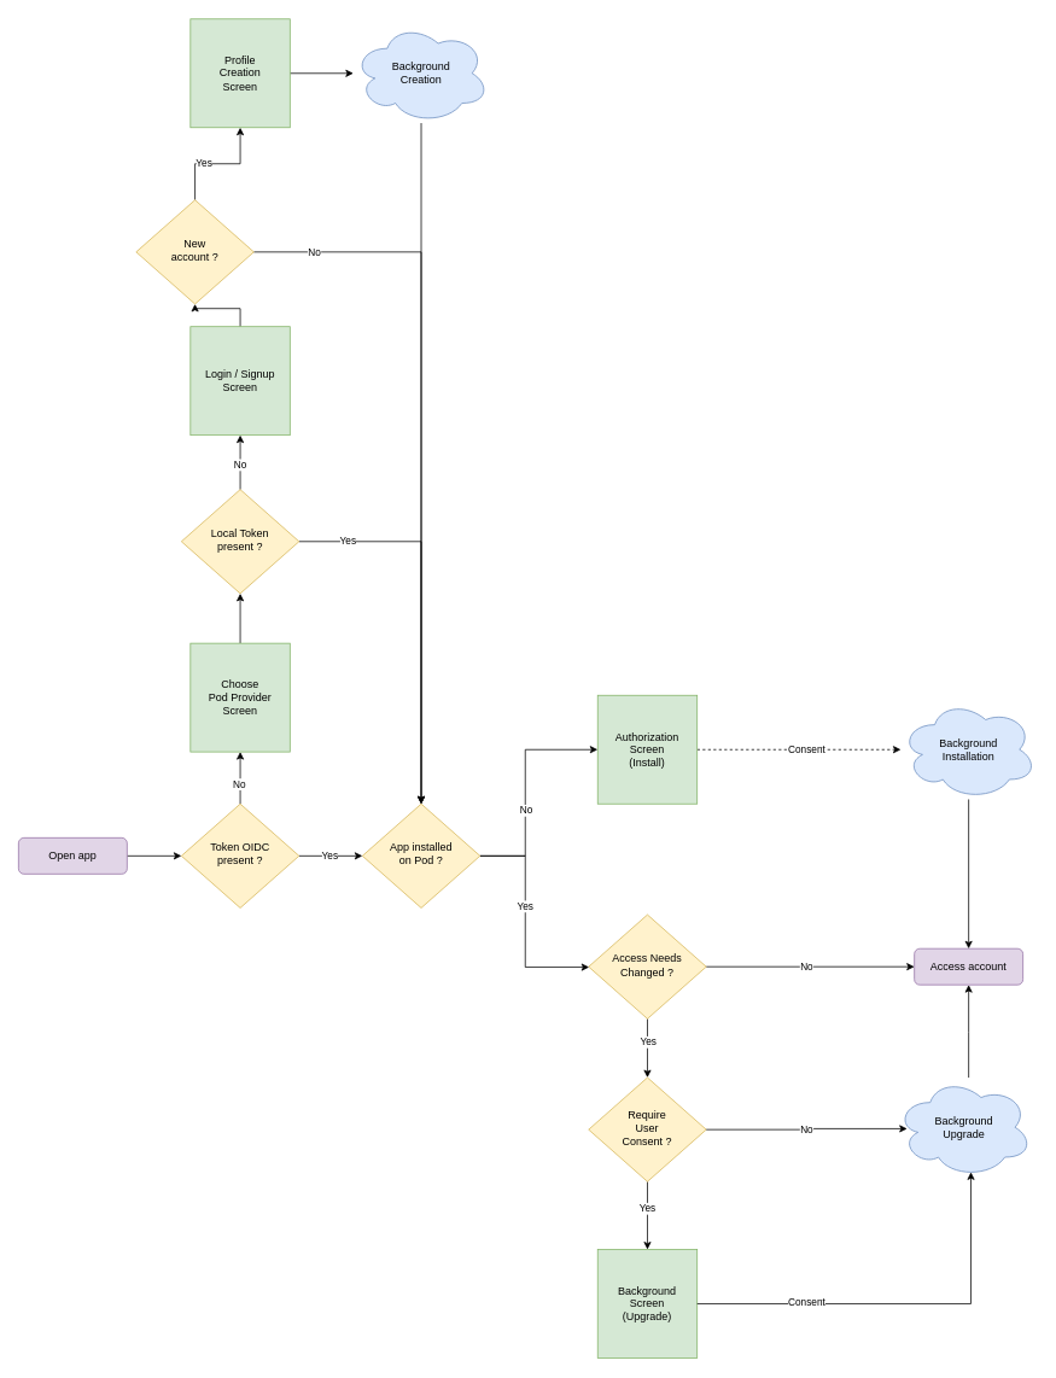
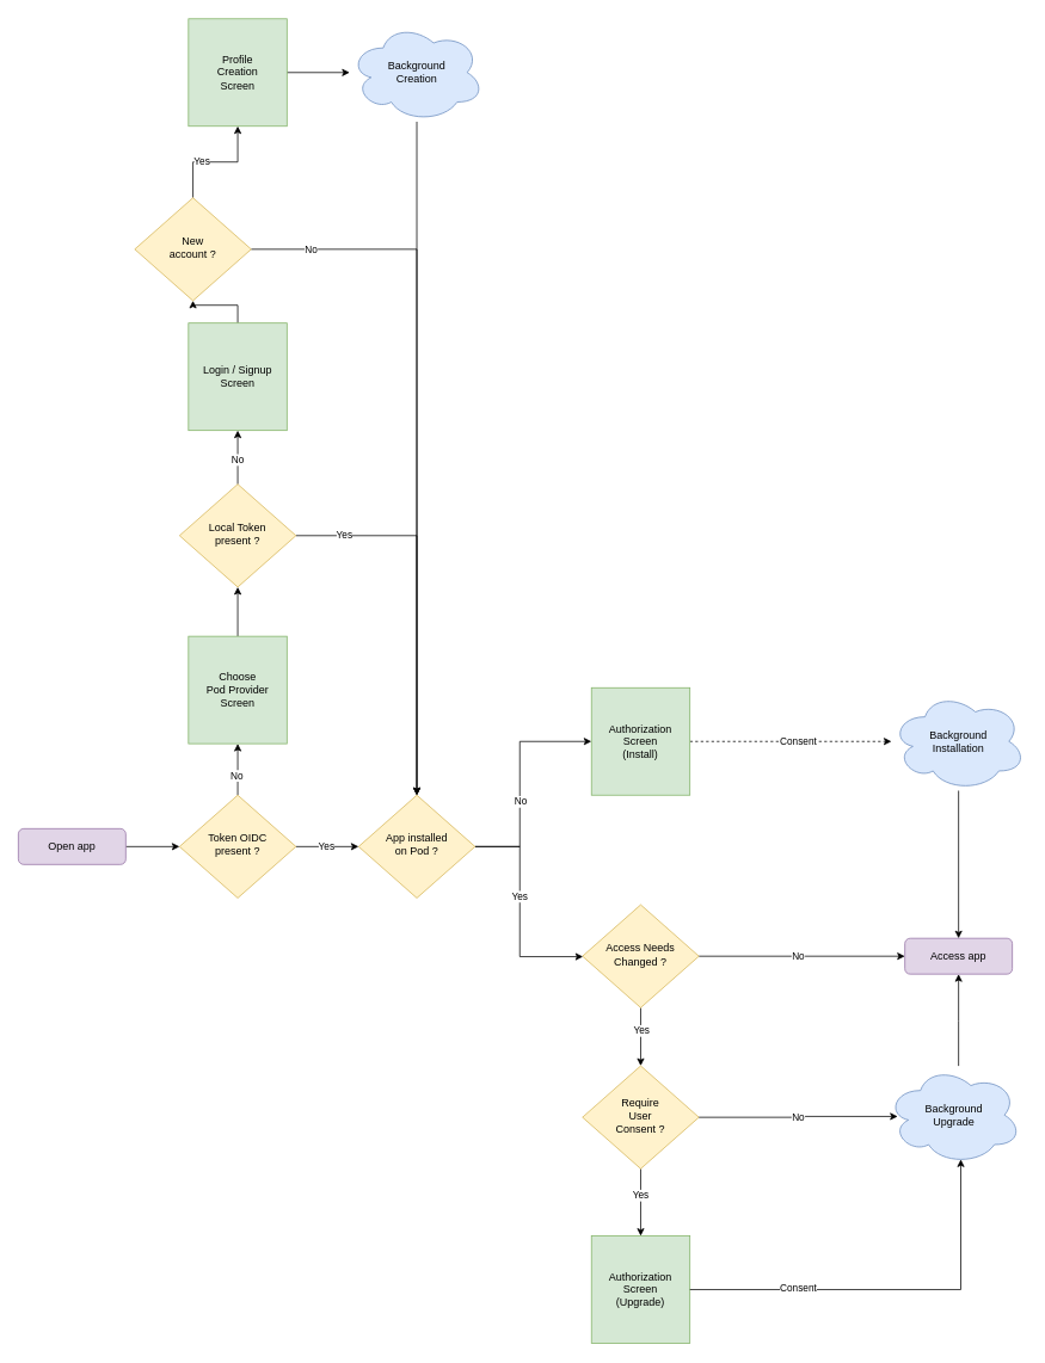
  <mxCell id="0" />
  <mxCell id="1" parent="0" />
  <mxCell id="2" style="edgeStyle=orthogonalEdgeStyle;rounded=0;orthogonalLoop=1;jettySize=auto;html=1;" parent="1" source="3" target="8" edge="1"><mxGeometry relative="1" as="geometry" /></mxCell>
  <mxCell id="3" value="Open app" style="rounded=1;whiteSpace=wrap;html=1;fontSize=12;glass=0;strokeWidth=1;shadow=0;fillColor=#e1d5e7;strokeColor=#9673a6;" parent="1" vertex="1"><mxGeometry x="20" y="925" width="120" height="40" as="geometry" /></mxCell>
  <mxCell id="4" style="edgeStyle=orthogonalEdgeStyle;rounded=0;orthogonalLoop=1;jettySize=auto;html=1;entryX=0.5;entryY=1;entryDx=0;entryDy=0;" parent="1" source="8" target="10" edge="1"><mxGeometry relative="1" as="geometry" /></mxCell>
  <mxCell id="5" value="No" style="edgeLabel;html=1;align=center;verticalAlign=middle;resizable=0;points=[];" parent="4" vertex="1" connectable="0"><mxGeometry x="-0.183" y="2" relative="1" as="geometry"><mxPoint y="1" as="offset" /></mxGeometry></mxCell>
  <mxCell id="6" style="edgeStyle=orthogonalEdgeStyle;rounded=0;orthogonalLoop=1;jettySize=auto;html=1;" edge="1" parent="1" source="8" target="35"><mxGeometry relative="1" as="geometry" /></mxCell>
  <mxCell id="7" value="Yes" style="edgeLabel;html=1;align=center;verticalAlign=middle;resizable=0;points=[];" vertex="1" connectable="0" parent="6"><mxGeometry x="-0.069" y="1" relative="1" as="geometry"><mxPoint as="offset" /></mxGeometry></mxCell>
  <mxCell id="8" value="Token OIDC&lt;br&gt;present ?" style="rhombus;whiteSpace=wrap;html=1;shadow=0;fontFamily=Helvetica;fontSize=12;align=center;strokeWidth=1;spacing=6;spacingTop=-4;fillColor=#fff2cc;strokeColor=#d6b656;" parent="1" vertex="1"><mxGeometry x="200" y="887.5" width="130" height="115" as="geometry" /></mxCell>
  <mxCell id="9" style="edgeStyle=orthogonalEdgeStyle;rounded=0;orthogonalLoop=1;jettySize=auto;html=1;entryX=0.5;entryY=1;entryDx=0;entryDy=0;" parent="1" source="10" target="21" edge="1"><mxGeometry relative="1" as="geometry" /></mxCell>
  <mxCell id="10" value="Choose&lt;br&gt;Pod Provider&lt;br&gt;Screen" style="rounded=0;whiteSpace=wrap;html=1;fillColor=#d5e8d4;strokeColor=#82b366;fontStyle=0" parent="1" vertex="1"><mxGeometry x="210" y="710" width="110" height="120" as="geometry" /></mxCell>
  <mxCell id="11" style="edgeStyle=orthogonalEdgeStyle;rounded=0;orthogonalLoop=1;jettySize=auto;html=1;" parent="1" source="15" target="16" edge="1"><mxGeometry relative="1" as="geometry" /></mxCell>
  <mxCell id="12" value="No" style="edgeLabel;html=1;align=center;verticalAlign=middle;resizable=0;points=[];" parent="11" vertex="1" connectable="0"><mxGeometry x="-0.16" y="2" relative="1" as="geometry"><mxPoint x="13" y="2" as="offset" /></mxGeometry></mxCell>
  <mxCell id="13" style="edgeStyle=orthogonalEdgeStyle;rounded=0;orthogonalLoop=1;jettySize=auto;html=1;" edge="1" parent="1" source="15" target="45"><mxGeometry relative="1" as="geometry" /></mxCell>
  <mxCell id="14" value="Yes" style="edgeLabel;html=1;align=center;verticalAlign=middle;resizable=0;points=[];" vertex="1" connectable="0" parent="13"><mxGeometry x="-0.24" relative="1" as="geometry"><mxPoint as="offset" /></mxGeometry></mxCell>
  <mxCell id="15" value="Access Needs Changed ?" style="rhombus;whiteSpace=wrap;html=1;shadow=0;fontFamily=Helvetica;fontSize=12;align=center;strokeWidth=1;spacing=6;spacingTop=-4;fillColor=#fff2cc;strokeColor=#d6b656;" parent="1" vertex="1"><mxGeometry x="650" y="1010" width="130" height="115" as="geometry" /></mxCell>
- <mxCell id="16" value="Access account" style="rounded=1;whiteSpace=wrap;html=1;fontSize=12;glass=0;strokeWidth=1;shadow=0;fillColor=#e1d5e7;strokeColor=#9673a6;" parent="1" vertex="1"><mxGeometry x="1010" y="1047.5" width="120" height="40" as="geometry" /></mxCell>
+ <mxCell id="16" value="Access app" style="rounded=1;whiteSpace=wrap;html=1;fontSize=12;glass=0;strokeWidth=1;shadow=0;fillColor=#e1d5e7;strokeColor=#9673a6;" parent="1" vertex="1"><mxGeometry x="1010" y="1047.5" width="120" height="40" as="geometry" /></mxCell>
  <mxCell id="17" style="edgeStyle=orthogonalEdgeStyle;rounded=0;orthogonalLoop=1;jettySize=auto;html=1;entryX=0.5;entryY=1;entryDx=0;entryDy=0;fontStyle=0" parent="1" source="21" target="23" edge="1"><mxGeometry relative="1" as="geometry" /></mxCell>
  <mxCell id="18" value="No" style="edgeLabel;html=1;align=center;verticalAlign=middle;resizable=0;points=[];fontStyle=0" parent="17" vertex="1" connectable="0"><mxGeometry x="-0.074" y="1" relative="1" as="geometry"><mxPoint as="offset" /></mxGeometry></mxCell>
  <mxCell id="19" style="edgeStyle=orthogonalEdgeStyle;rounded=0;orthogonalLoop=1;jettySize=auto;html=1;fontStyle=0" parent="1" source="21" target="35" edge="1"><mxGeometry relative="1" as="geometry" /></mxCell>
  <mxCell id="20" value="Yes" style="edgeLabel;html=1;align=center;verticalAlign=middle;resizable=0;points=[];" vertex="1" connectable="0" parent="19"><mxGeometry x="-0.752" y="1" relative="1" as="geometry"><mxPoint as="offset" /></mxGeometry></mxCell>
  <mxCell id="21" value="Local Token&lt;br&gt;present ?" style="rhombus;whiteSpace=wrap;html=1;shadow=0;fontFamily=Helvetica;fontSize=12;align=center;strokeWidth=1;spacing=6;spacingTop=-4;fillColor=#fff2cc;strokeColor=#d6b656;fontStyle=0" parent="1" vertex="1"><mxGeometry x="200" y="540" width="130" height="115" as="geometry" /></mxCell>
  <mxCell id="22" style="edgeStyle=orthogonalEdgeStyle;rounded=0;orthogonalLoop=1;jettySize=auto;html=1;" parent="1" source="23" target="28" edge="1"><mxGeometry relative="1" as="geometry" /></mxCell>
  <mxCell id="23" value="Login / Signup Screen" style="rounded=0;whiteSpace=wrap;html=1;fillColor=#d5e8d4;strokeColor=#82b366;" parent="1" vertex="1"><mxGeometry x="210" y="360" width="110" height="120" as="geometry" /></mxCell>
  <mxCell id="24" style="edgeStyle=orthogonalEdgeStyle;rounded=0;orthogonalLoop=1;jettySize=auto;html=1;" parent="1" source="28" target="30" edge="1"><mxGeometry relative="1" as="geometry" /></mxCell>
  <mxCell id="25" value="Yes" style="edgeLabel;html=1;align=center;verticalAlign=middle;resizable=0;points=[];" parent="24" vertex="1" connectable="0"><mxGeometry x="-0.244" y="1" relative="1" as="geometry"><mxPoint as="offset" /></mxGeometry></mxCell>
  <mxCell id="26" style="edgeStyle=orthogonalEdgeStyle;rounded=0;orthogonalLoop=1;jettySize=auto;html=1;entryX=0.5;entryY=0;entryDx=0;entryDy=0;" parent="1" source="28" target="35" edge="1"><mxGeometry relative="1" as="geometry" /></mxCell>
  <mxCell id="27" value="No" style="edgeLabel;html=1;align=center;verticalAlign=middle;resizable=0;points=[];" parent="26" vertex="1" connectable="0"><mxGeometry x="-0.693" y="3" relative="1" as="geometry"><mxPoint x="-56" y="3" as="offset" /></mxGeometry></mxCell>
  <mxCell id="28" value="New&lt;br&gt;account ?" style="rhombus;whiteSpace=wrap;html=1;shadow=0;fontFamily=Helvetica;fontSize=12;align=center;strokeWidth=1;spacing=6;spacingTop=-4;fillColor=#fff2cc;strokeColor=#d6b656;fontStyle=0" parent="1" vertex="1"><mxGeometry x="150" y="220" width="130" height="115" as="geometry" /></mxCell>
  <mxCell id="29" style="edgeStyle=orthogonalEdgeStyle;rounded=0;orthogonalLoop=1;jettySize=auto;html=1;" parent="1" source="30" target="37" edge="1"><mxGeometry relative="1" as="geometry" /></mxCell>
  <mxCell id="30" value="Profile&lt;br&gt;Creation &lt;br&gt;Screen" style="rounded=0;whiteSpace=wrap;html=1;fillColor=#d5e8d4;strokeColor=#82b366;" parent="1" vertex="1"><mxGeometry x="210" y="20" width="110" height="120" as="geometry" /></mxCell>
  <mxCell id="31" style="edgeStyle=orthogonalEdgeStyle;rounded=0;orthogonalLoop=1;jettySize=auto;html=1;" parent="1" source="35" target="15" edge="1"><mxGeometry relative="1" as="geometry"><Array as="points"><mxPoint x="580" y="945" /><mxPoint x="580" y="1068" /></Array></mxGeometry></mxCell>
  <mxCell id="32" value="Yes" style="edgeLabel;html=1;align=center;verticalAlign=middle;resizable=0;points=[];fontStyle=0" parent="31" vertex="1" connectable="0"><mxGeometry x="-0.13" y="-1" relative="1" as="geometry"><mxPoint y="-1" as="offset" /></mxGeometry></mxCell>
  <mxCell id="33" style="edgeStyle=orthogonalEdgeStyle;rounded=0;orthogonalLoop=1;jettySize=auto;html=1;entryX=0;entryY=0.5;entryDx=0;entryDy=0;" edge="1" parent="1" source="35" target="40"><mxGeometry relative="1" as="geometry"><Array as="points"><mxPoint x="580" y="945" /><mxPoint x="580" y="827" /></Array></mxGeometry></mxCell>
  <mxCell id="34" value="No" style="edgeLabel;html=1;align=center;verticalAlign=middle;resizable=0;points=[];" vertex="1" connectable="0" parent="33"><mxGeometry x="-0.184" relative="1" as="geometry"><mxPoint as="offset" /></mxGeometry></mxCell>
  <mxCell id="35" value="App installed&lt;br&gt;on Pod ?" style="rhombus;whiteSpace=wrap;html=1;shadow=0;fontFamily=Helvetica;fontSize=12;align=center;strokeWidth=1;spacing=6;spacingTop=-4;fillColor=#fff2cc;strokeColor=#d6b656;fontStyle=0" parent="1" vertex="1"><mxGeometry x="400" y="887.5" width="130" height="115" as="geometry" /></mxCell>
  <mxCell id="36" style="edgeStyle=orthogonalEdgeStyle;rounded=0;orthogonalLoop=1;jettySize=auto;html=1;" parent="1" source="37" target="35" edge="1"><mxGeometry relative="1" as="geometry" /></mxCell>
  <mxCell id="37" value="Background&lt;br&gt;Creation" style="ellipse;shape=cloud;whiteSpace=wrap;html=1;fillColor=#dae8fc;strokeColor=#6c8ebf;" parent="1" vertex="1"><mxGeometry x="390" y="25" width="150" height="110" as="geometry" /></mxCell>
  <mxCell id="38" style="edgeStyle=orthogonalEdgeStyle;rounded=0;orthogonalLoop=1;jettySize=auto;html=1;dashed=1;" parent="1" source="40" target="42" edge="1"><mxGeometry relative="1" as="geometry" /></mxCell>
  <mxCell id="39" value="Consent" style="edgeLabel;html=1;align=center;verticalAlign=middle;resizable=0;points=[];" vertex="1" connectable="0" parent="38"><mxGeometry x="0.039" y="-5" relative="1" as="geometry"><mxPoint x="3" y="-5" as="offset" /></mxGeometry></mxCell>
  <mxCell id="40" value="Authorization&lt;br&gt;Screen&lt;br&gt;(Install)" style="rounded=0;whiteSpace=wrap;html=1;fillColor=#d5e8d4;strokeColor=#82b366;" parent="1" vertex="1"><mxGeometry x="660" y="767.5" width="110" height="120" as="geometry" /></mxCell>
  <mxCell id="41" style="edgeStyle=orthogonalEdgeStyle;rounded=0;orthogonalLoop=1;jettySize=auto;html=1;entryX=0.5;entryY=0;entryDx=0;entryDy=0;" parent="1" source="42" target="16" edge="1"><mxGeometry relative="1" as="geometry" /></mxCell>
  <mxCell id="42" value="Background&lt;br&gt;Installation" style="ellipse;shape=cloud;whiteSpace=wrap;html=1;fillColor=#dae8fc;strokeColor=#6c8ebf;" parent="1" vertex="1"><mxGeometry x="995" y="772.5" width="150" height="110" as="geometry" /></mxCell>
  <mxCell id="43" style="edgeStyle=orthogonalEdgeStyle;rounded=0;orthogonalLoop=1;jettySize=auto;html=1;" parent="1" source="45" target="48" edge="1"><mxGeometry relative="1" as="geometry" /></mxCell>
  <mxCell id="44" value="Yes" style="edgeLabel;html=1;align=center;verticalAlign=middle;resizable=0;points=[];" parent="43" vertex="1" connectable="0"><mxGeometry x="-0.223" y="-1" relative="1" as="geometry"><mxPoint as="offset" /></mxGeometry></mxCell>
  <mxCell id="45" value="Require&lt;br&gt;User&lt;br&gt;Consent ?" style="rhombus;whiteSpace=wrap;html=1;shadow=0;fontFamily=Helvetica;fontSize=12;align=center;strokeWidth=1;spacing=6;spacingTop=-4;fillColor=#fff2cc;strokeColor=#d6b656;" parent="1" vertex="1"><mxGeometry x="650" y="1190" width="130" height="115" as="geometry" /></mxCell>
  <mxCell id="46" style="edgeStyle=orthogonalEdgeStyle;rounded=0;orthogonalLoop=1;jettySize=auto;html=1;entryX=0.5;entryY=1;entryDx=0;entryDy=0;" parent="1" source="47" target="16" edge="1"><mxGeometry relative="1" as="geometry"><Array as="points"><mxPoint x="1070" y="1140" /><mxPoint x="1070" y="1140" /></Array></mxGeometry></mxCell>
  <mxCell id="47" value="Background&lt;br&gt;Upgrade" style="ellipse;shape=cloud;whiteSpace=wrap;html=1;fillColor=#dae8fc;strokeColor=#6c8ebf;" parent="1" vertex="1"><mxGeometry x="990" y="1190" width="150" height="110" as="geometry" /></mxCell>
- <mxCell id="48" value="Background&lt;br&gt;Screen&lt;br&gt;(Upgrade)" style="rounded=0;whiteSpace=wrap;html=1;fillColor=#d5e8d4;strokeColor=#82b366;" parent="1" vertex="1"><mxGeometry x="660" y="1380" width="110" height="120" as="geometry" /></mxCell>
+ <mxCell id="48" value="Authorization&lt;br&gt;Screen&lt;br&gt;(Upgrade)" style="rounded=0;whiteSpace=wrap;html=1;fillColor=#d5e8d4;strokeColor=#82b366;" parent="1" vertex="1"><mxGeometry x="660" y="1380" width="110" height="120" as="geometry" /></mxCell>
  <mxCell id="49" style="edgeStyle=orthogonalEdgeStyle;rounded=0;orthogonalLoop=1;jettySize=auto;html=1;exitX=1;exitY=0.5;exitDx=0;exitDy=0;entryX=0.08;entryY=0.514;entryDx=0;entryDy=0;entryPerimeter=0;" parent="1" source="45" target="47" edge="1"><mxGeometry relative="1" as="geometry"><Array as="points"><mxPoint x="885" y="1248" /></Array></mxGeometry></mxCell>
  <mxCell id="50" value="No" style="edgeLabel;html=1;align=center;verticalAlign=middle;resizable=0;points=[];" parent="49" vertex="1" connectable="0"><mxGeometry x="-0.143" relative="1" as="geometry"><mxPoint x="14" as="offset" /></mxGeometry></mxCell>
  <mxCell id="51" style="edgeStyle=orthogonalEdgeStyle;rounded=0;orthogonalLoop=1;jettySize=auto;html=1;entryX=0.55;entryY=0.95;entryDx=0;entryDy=0;entryPerimeter=0;" edge="1" parent="1" source="48" target="47"><mxGeometry relative="1" as="geometry"><Array as="points"><mxPoint x="1073" y="1440" /></Array></mxGeometry></mxCell>
  <mxCell id="52" value="Consent" style="edgeLabel;html=1;align=center;verticalAlign=middle;resizable=0;points=[];" vertex="1" connectable="0" parent="51"><mxGeometry x="-0.51" y="3" relative="1" as="geometry"><mxPoint x="10" as="offset" /></mxGeometry></mxCell>
